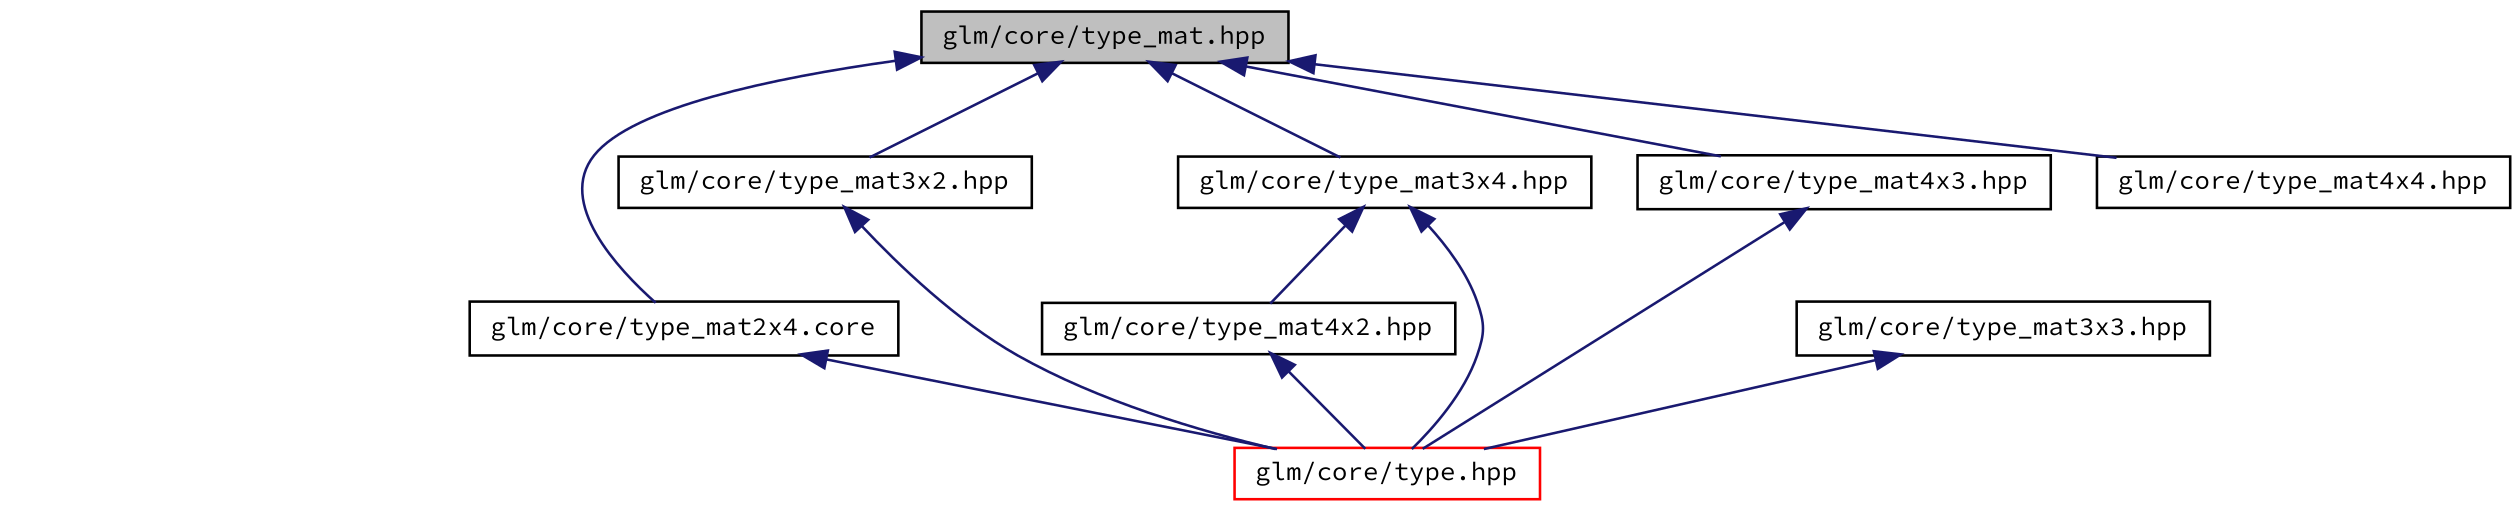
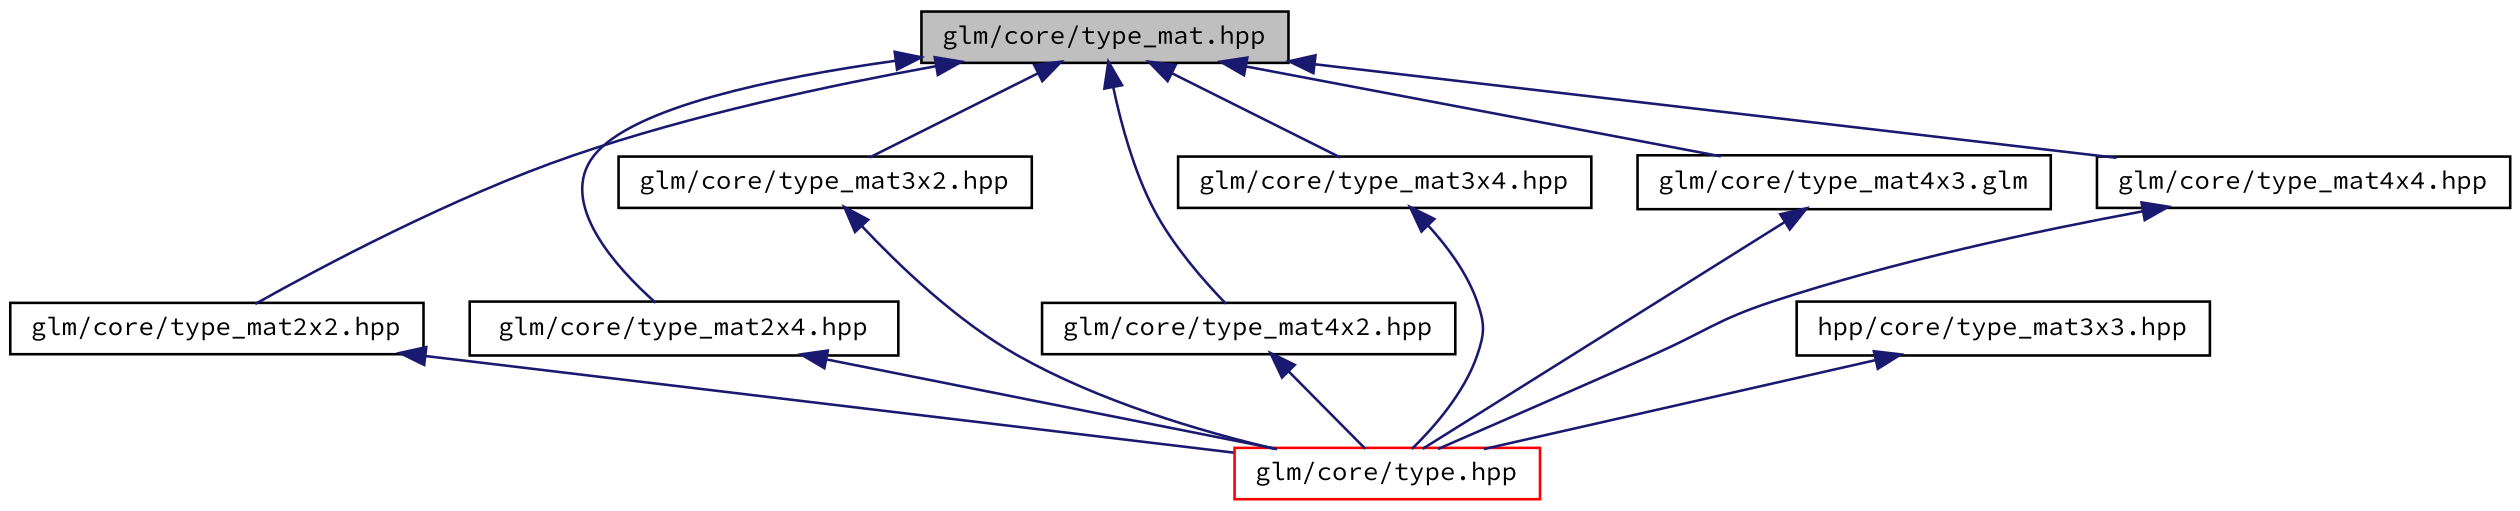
  digraph {
    fontname="Source Code Pro"
    node [color=black fillcolor=white fontname="Source Code Pro" fontsize=10 shape=record style=filled]
    edge [color=midnightblue dir=back fontname="Source Code Pro" fontsize=10 labelfontname=FreeSans labelfontsize=10 style=solid]
    n1 [fillcolor=grey75 fontcolor=black height=0.2 label="glm/core/type_mat.hpp" width=0.4]
-   n3 [height=0.2 label="glm/core/type_mat2x4.core" width=0.4]
+   n2 [height=0.2 label="glm/core/type_mat2x2.hpp" width=0.4]
+   n3 [height=0.2 label="glm/core/type_mat2x4.hpp" width=0.4]
    n4 [height=0.2 label="glm/core/type_mat3x2.hpp" width=0.4]
    n5 [height=0.2 label="glm/core/type_mat3x4.hpp" width=0.4]
    n6 [height=0.2 label="glm/core/type_mat4x2.hpp" width=0.4]
-   n7 [height=0.2 label="glm/core/type_mat4x3.hpp" width=0.4]
+   n7 [height=0.2 label="glm/core/type_mat4x3.glm" width=0.4]
    n8 [height=0.2 label="glm/core/type_mat4x4.hpp" width=0.4]
    n9 [color=red height=0.2 label="glm/core/type.hpp" width=0.4]
-   n10 [height=0.2 label="glm/core/type_mat3x3.hpp" width=0.4]
+   n10 [height=0.2 label="hpp/core/type_mat3x3.hpp" width=0.4]
+   n1 -> n2
    n1 -> n3
    n1 -> n4
    n1 -> n5
-   n5 -> n6
+   n1 -> n6
    n1 -> n7
    n1 -> n8
+   n2 -> n9
    n3 -> n9
    n4 -> n9
    n5 -> n9
    n6 -> n9
    n7 -> n9
+   n8 -> n9
    n10 -> n9
  }
